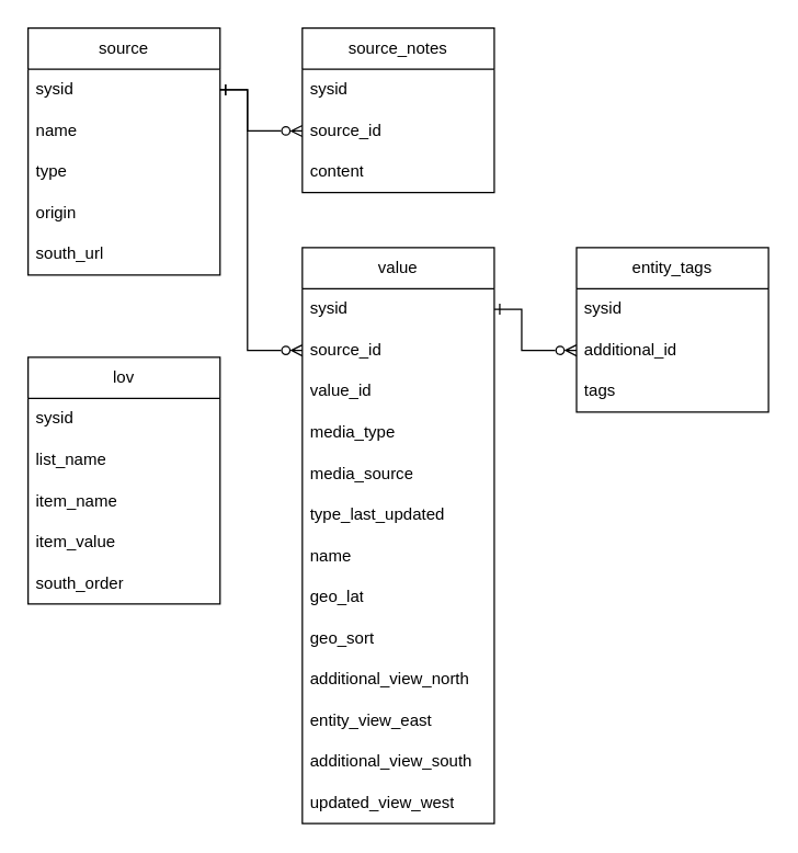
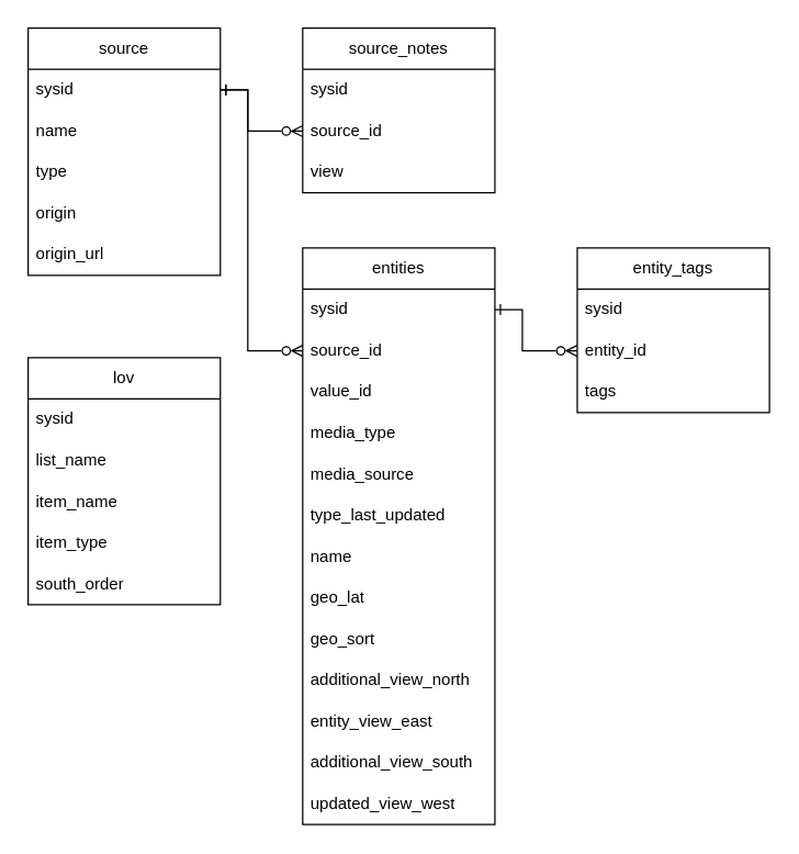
  <mxCell id="0" />
  <mxCell id="1" parent="0" />
  <mxCell id="2" value="source" style="swimlane;fontStyle=0;childLayout=stackLayout;horizontal=1;startSize=30;horizontalStack=0;resizeParent=1;resizeParentMax=0;resizeLast=0;collapsible=1;marginBottom=0;whiteSpace=wrap;html=1;" vertex="1" parent="1"><mxGeometry x="20" y="20" width="140" height="180" as="geometry" /></mxCell>
  <mxCell id="3" value="sysid" style="text;strokeColor=none;fillColor=none;align=left;verticalAlign=middle;spacingLeft=4;spacingRight=4;overflow=hidden;points=[[0,0.5],[1,0.5]];portConstraint=eastwest;rotatable=0;whiteSpace=wrap;html=1;" vertex="1" parent="2"><mxGeometry y="30" width="140" height="30" as="geometry" /></mxCell>
  <mxCell id="4" value="name" style="text;strokeColor=none;fillColor=none;align=left;verticalAlign=middle;spacingLeft=4;spacingRight=4;overflow=hidden;points=[[0,0.5],[1,0.5]];portConstraint=eastwest;rotatable=0;whiteSpace=wrap;html=1;" vertex="1" parent="2"><mxGeometry y="60" width="140" height="30" as="geometry" /></mxCell>
  <mxCell id="5" value="type" style="text;strokeColor=none;fillColor=none;align=left;verticalAlign=middle;spacingLeft=4;spacingRight=4;overflow=hidden;points=[[0,0.5],[1,0.5]];portConstraint=eastwest;rotatable=0;whiteSpace=wrap;html=1;" vertex="1" parent="2"><mxGeometry y="90" width="140" height="30" as="geometry" /></mxCell>
  <mxCell id="6" value="origin" style="text;strokeColor=none;fillColor=none;align=left;verticalAlign=middle;spacingLeft=4;spacingRight=4;overflow=hidden;points=[[0,0.5],[1,0.5]];portConstraint=eastwest;rotatable=0;whiteSpace=wrap;html=1;" vertex="1" parent="2"><mxGeometry y="120" width="140" height="30" as="geometry" /></mxCell>
- <mxCell id="7" value="south_url" style="text;strokeColor=none;fillColor=none;align=left;verticalAlign=middle;spacingLeft=4;spacingRight=4;overflow=hidden;points=[[0,0.5],[1,0.5]];portConstraint=eastwest;rotatable=0;whiteSpace=wrap;html=1;" vertex="1" parent="2"><mxGeometry y="150" width="140" height="30" as="geometry" /></mxCell>
+ <mxCell id="7" value="origin_url" style="text;strokeColor=none;fillColor=none;align=left;verticalAlign=middle;spacingLeft=4;spacingRight=4;overflow=hidden;points=[[0,0.5],[1,0.5]];portConstraint=eastwest;rotatable=0;whiteSpace=wrap;html=1;" vertex="1" parent="2"><mxGeometry y="150" width="140" height="30" as="geometry" /></mxCell>
  <mxCell id="8" value="source_notes" style="swimlane;fontStyle=0;childLayout=stackLayout;horizontal=1;startSize=30;horizontalStack=0;resizeParent=1;resizeParentMax=0;resizeLast=0;collapsible=1;marginBottom=0;whiteSpace=wrap;html=1;" vertex="1" parent="1"><mxGeometry x="220" y="20" width="140" height="120" as="geometry" /></mxCell>
  <mxCell id="9" value="sysid" style="text;strokeColor=none;fillColor=none;align=left;verticalAlign=middle;spacingLeft=4;spacingRight=4;overflow=hidden;points=[[0,0.5],[1,0.5]];portConstraint=eastwest;rotatable=0;whiteSpace=wrap;html=1;" vertex="1" parent="8"><mxGeometry y="30" width="140" height="30" as="geometry" /></mxCell>
  <mxCell id="10" value="source_id" style="text;strokeColor=none;fillColor=none;align=left;verticalAlign=middle;spacingLeft=4;spacingRight=4;overflow=hidden;points=[[0,0.5],[1,0.5]];portConstraint=eastwest;rotatable=0;whiteSpace=wrap;html=1;" vertex="1" parent="8"><mxGeometry y="60" width="140" height="30" as="geometry" /></mxCell>
- <mxCell id="11" value="content" style="text;strokeColor=none;fillColor=none;align=left;verticalAlign=middle;spacingLeft=4;spacingRight=4;overflow=hidden;points=[[0,0.5],[1,0.5]];portConstraint=eastwest;rotatable=0;whiteSpace=wrap;html=1;" vertex="1" parent="8"><mxGeometry y="90" width="140" height="30" as="geometry" /></mxCell>
+ <mxCell id="11" value="view" style="text;strokeColor=none;fillColor=none;align=left;verticalAlign=middle;spacingLeft=4;spacingRight=4;overflow=hidden;points=[[0,0.5],[1,0.5]];portConstraint=eastwest;rotatable=0;whiteSpace=wrap;html=1;" vertex="1" parent="8"><mxGeometry y="90" width="140" height="30" as="geometry" /></mxCell>
  <mxCell id="12" style="edgeStyle=orthogonalEdgeStyle;rounded=0;orthogonalLoop=1;jettySize=auto;html=1;entryX=0;entryY=0.5;entryDx=0;entryDy=0;startArrow=ERone;startFill=0;endArrow=ERzeroToMany;endFill=0;" edge="1" parent="1" source="3" target="10"><mxGeometry relative="1" as="geometry"><Array as="points"><mxPoint x="180" y="65" /><mxPoint x="180" y="95" /></Array></mxGeometry></mxCell>
- <mxCell id="13" value="value" style="swimlane;fontStyle=0;childLayout=stackLayout;horizontal=1;startSize=30;horizontalStack=0;resizeParent=1;resizeParentMax=0;resizeLast=0;collapsible=1;marginBottom=0;whiteSpace=wrap;html=1;" vertex="1" parent="1"><mxGeometry x="220" y="180" width="140" height="420" as="geometry" /></mxCell>
+ <mxCell id="13" value="entities" style="swimlane;fontStyle=0;childLayout=stackLayout;horizontal=1;startSize=30;horizontalStack=0;resizeParent=1;resizeParentMax=0;resizeLast=0;collapsible=1;marginBottom=0;whiteSpace=wrap;html=1;" vertex="1" parent="1"><mxGeometry x="220" y="180" width="140" height="420" as="geometry" /></mxCell>
  <mxCell id="14" value="sysid" style="text;strokeColor=none;fillColor=none;align=left;verticalAlign=middle;spacingLeft=4;spacingRight=4;overflow=hidden;points=[[0,0.5],[1,0.5]];portConstraint=eastwest;rotatable=0;whiteSpace=wrap;html=1;" vertex="1" parent="13"><mxGeometry y="30" width="140" height="30" as="geometry" /></mxCell>
  <mxCell id="15" value="source_id" style="text;strokeColor=none;fillColor=none;align=left;verticalAlign=middle;spacingLeft=4;spacingRight=4;overflow=hidden;points=[[0,0.5],[1,0.5]];portConstraint=eastwest;rotatable=0;whiteSpace=wrap;html=1;" vertex="1" parent="13"><mxGeometry y="60" width="140" height="30" as="geometry" /></mxCell>
  <mxCell id="16" value="value_id" style="text;strokeColor=none;fillColor=none;align=left;verticalAlign=middle;spacingLeft=4;spacingRight=4;overflow=hidden;points=[[0,0.5],[1,0.5]];portConstraint=eastwest;rotatable=0;whiteSpace=wrap;html=1;" vertex="1" parent="13"><mxGeometry y="90" width="140" height="30" as="geometry" /></mxCell>
  <mxCell id="17" value="media_type" style="text;strokeColor=none;fillColor=none;align=left;verticalAlign=middle;spacingLeft=4;spacingRight=4;overflow=hidden;points=[[0,0.5],[1,0.5]];portConstraint=eastwest;rotatable=0;whiteSpace=wrap;html=1;" vertex="1" parent="13"><mxGeometry y="120" width="140" height="30" as="geometry" /></mxCell>
  <mxCell id="18" value="media_source" style="text;strokeColor=none;fillColor=none;align=left;verticalAlign=middle;spacingLeft=4;spacingRight=4;overflow=hidden;points=[[0,0.5],[1,0.5]];portConstraint=eastwest;rotatable=0;whiteSpace=wrap;html=1;" vertex="1" parent="13"><mxGeometry y="150" width="140" height="30" as="geometry" /></mxCell>
  <mxCell id="19" value="type_last_updated" style="text;strokeColor=none;fillColor=none;align=left;verticalAlign=middle;spacingLeft=4;spacingRight=4;overflow=hidden;points=[[0,0.5],[1,0.5]];portConstraint=eastwest;rotatable=0;whiteSpace=wrap;html=1;" vertex="1" parent="13"><mxGeometry y="180" width="140" height="30" as="geometry" /></mxCell>
  <mxCell id="20" value="name" style="text;strokeColor=none;fillColor=none;align=left;verticalAlign=middle;spacingLeft=4;spacingRight=4;overflow=hidden;points=[[0,0.5],[1,0.5]];portConstraint=eastwest;rotatable=0;whiteSpace=wrap;html=1;" vertex="1" parent="13"><mxGeometry y="210" width="140" height="30" as="geometry" /></mxCell>
  <mxCell id="21" value="geo_lat" style="text;strokeColor=none;fillColor=none;align=left;verticalAlign=middle;spacingLeft=4;spacingRight=4;overflow=hidden;points=[[0,0.5],[1,0.5]];portConstraint=eastwest;rotatable=0;whiteSpace=wrap;html=1;" vertex="1" parent="13"><mxGeometry y="240" width="140" height="30" as="geometry" /></mxCell>
  <mxCell id="22" value="geo_sort" style="text;strokeColor=none;fillColor=none;align=left;verticalAlign=middle;spacingLeft=4;spacingRight=4;overflow=hidden;points=[[0,0.5],[1,0.5]];portConstraint=eastwest;rotatable=0;whiteSpace=wrap;html=1;" vertex="1" parent="13"><mxGeometry y="270" width="140" height="30" as="geometry" /></mxCell>
  <mxCell id="23" value="additional_view_north" style="text;strokeColor=none;fillColor=none;align=left;verticalAlign=middle;spacingLeft=4;spacingRight=4;overflow=hidden;points=[[0,0.5],[1,0.5]];portConstraint=eastwest;rotatable=0;whiteSpace=wrap;html=1;" vertex="1" parent="13"><mxGeometry y="300" width="140" height="30" as="geometry" /></mxCell>
  <mxCell id="24" value="entity_view_east" style="text;strokeColor=none;fillColor=none;align=left;verticalAlign=middle;spacingLeft=4;spacingRight=4;overflow=hidden;points=[[0,0.5],[1,0.5]];portConstraint=eastwest;rotatable=0;whiteSpace=wrap;html=1;" vertex="1" parent="13"><mxGeometry y="330" width="140" height="30" as="geometry" /></mxCell>
  <mxCell id="25" value="additional_view_south" style="text;strokeColor=none;fillColor=none;align=left;verticalAlign=middle;spacingLeft=4;spacingRight=4;overflow=hidden;points=[[0,0.5],[1,0.5]];portConstraint=eastwest;rotatable=0;whiteSpace=wrap;html=1;" vertex="1" parent="13"><mxGeometry y="360" width="140" height="30" as="geometry" /></mxCell>
  <mxCell id="26" value="updated_view_west" style="text;strokeColor=none;fillColor=none;align=left;verticalAlign=middle;spacingLeft=4;spacingRight=4;overflow=hidden;points=[[0,0.5],[1,0.5]];portConstraint=eastwest;rotatable=0;whiteSpace=wrap;html=1;" vertex="1" parent="13"><mxGeometry y="390" width="140" height="30" as="geometry" /></mxCell>
  <mxCell id="27" style="edgeStyle=orthogonalEdgeStyle;rounded=0;orthogonalLoop=1;jettySize=auto;html=1;startArrow=ERone;startFill=0;endArrow=ERzeroToMany;endFill=0;exitX=1;exitY=0.5;exitDx=0;exitDy=0;entryX=0;entryY=0.5;entryDx=0;entryDy=0;" edge="1" parent="1" source="3" target="15"><mxGeometry relative="1" as="geometry"><mxPoint x="170" y="75" as="sourcePoint" /><mxPoint x="190" y="170" as="targetPoint" /><Array as="points"><mxPoint x="180" y="65" /><mxPoint x="180" y="255" /></Array></mxGeometry></mxCell>
  <mxCell id="28" value="entity_tags" style="swimlane;fontStyle=0;childLayout=stackLayout;horizontal=1;startSize=30;horizontalStack=0;resizeParent=1;resizeParentMax=0;resizeLast=0;collapsible=1;marginBottom=0;whiteSpace=wrap;html=1;" vertex="1" parent="1"><mxGeometry x="420" y="180" width="140" height="120" as="geometry" /></mxCell>
  <mxCell id="29" value="sysid" style="text;strokeColor=none;fillColor=none;align=left;verticalAlign=middle;spacingLeft=4;spacingRight=4;overflow=hidden;points=[[0,0.5],[1,0.5]];portConstraint=eastwest;rotatable=0;whiteSpace=wrap;html=1;" vertex="1" parent="28"><mxGeometry y="30" width="140" height="30" as="geometry" /></mxCell>
- <mxCell id="30" value="additional_id" style="text;strokeColor=none;fillColor=none;align=left;verticalAlign=middle;spacingLeft=4;spacingRight=4;overflow=hidden;points=[[0,0.5],[1,0.5]];portConstraint=eastwest;rotatable=0;whiteSpace=wrap;html=1;" vertex="1" parent="28"><mxGeometry y="60" width="140" height="30" as="geometry" /></mxCell>
+ <mxCell id="30" value="entity_id" style="text;strokeColor=none;fillColor=none;align=left;verticalAlign=middle;spacingLeft=4;spacingRight=4;overflow=hidden;points=[[0,0.5],[1,0.5]];portConstraint=eastwest;rotatable=0;whiteSpace=wrap;html=1;" vertex="1" parent="28"><mxGeometry y="60" width="140" height="30" as="geometry" /></mxCell>
  <mxCell id="31" value="tags" style="text;strokeColor=none;fillColor=none;align=left;verticalAlign=middle;spacingLeft=4;spacingRight=4;overflow=hidden;points=[[0,0.5],[1,0.5]];portConstraint=eastwest;rotatable=0;whiteSpace=wrap;html=1;" vertex="1" parent="28"><mxGeometry y="90" width="140" height="30" as="geometry" /></mxCell>
  <mxCell id="32" style="edgeStyle=orthogonalEdgeStyle;rounded=0;orthogonalLoop=1;jettySize=auto;html=1;startArrow=ERone;startFill=0;endArrow=ERzeroToMany;endFill=0;" edge="1" parent="1" source="14" target="30"><mxGeometry relative="1" as="geometry"><Array as="points"><mxPoint x="380" y="225" /><mxPoint x="380" y="255" /></Array></mxGeometry></mxCell>
  <mxCell id="33" value="lov" style="swimlane;fontStyle=0;childLayout=stackLayout;horizontal=1;startSize=30;horizontalStack=0;resizeParent=1;resizeParentMax=0;resizeLast=0;collapsible=1;marginBottom=0;whiteSpace=wrap;html=1;" vertex="1" parent="1"><mxGeometry x="20" y="260" width="140" height="180" as="geometry" /></mxCell>
  <mxCell id="34" value="sysid" style="text;strokeColor=none;fillColor=none;align=left;verticalAlign=middle;spacingLeft=4;spacingRight=4;overflow=hidden;points=[[0,0.5],[1,0.5]];portConstraint=eastwest;rotatable=0;whiteSpace=wrap;html=1;" vertex="1" parent="33"><mxGeometry y="30" width="140" height="30" as="geometry" /></mxCell>
  <mxCell id="35" value="list_name" style="text;strokeColor=none;fillColor=none;align=left;verticalAlign=middle;spacingLeft=4;spacingRight=4;overflow=hidden;points=[[0,0.5],[1,0.5]];portConstraint=eastwest;rotatable=0;whiteSpace=wrap;html=1;" vertex="1" parent="33"><mxGeometry y="60" width="140" height="30" as="geometry" /></mxCell>
  <mxCell id="36" value="item_name" style="text;strokeColor=none;fillColor=none;align=left;verticalAlign=middle;spacingLeft=4;spacingRight=4;overflow=hidden;points=[[0,0.5],[1,0.5]];portConstraint=eastwest;rotatable=0;whiteSpace=wrap;html=1;" vertex="1" parent="33"><mxGeometry y="90" width="140" height="30" as="geometry" /></mxCell>
- <mxCell id="37" value="item_value" style="text;strokeColor=none;fillColor=none;align=left;verticalAlign=middle;spacingLeft=4;spacingRight=4;overflow=hidden;points=[[0,0.5],[1,0.5]];portConstraint=eastwest;rotatable=0;whiteSpace=wrap;html=1;" vertex="1" parent="33"><mxGeometry y="120" width="140" height="30" as="geometry" /></mxCell>
+ <mxCell id="37" value="item_type" style="text;strokeColor=none;fillColor=none;align=left;verticalAlign=middle;spacingLeft=4;spacingRight=4;overflow=hidden;points=[[0,0.5],[1,0.5]];portConstraint=eastwest;rotatable=0;whiteSpace=wrap;html=1;" vertex="1" parent="33"><mxGeometry y="120" width="140" height="30" as="geometry" /></mxCell>
  <mxCell id="38" value="south_order" style="text;strokeColor=none;fillColor=none;align=left;verticalAlign=middle;spacingLeft=4;spacingRight=4;overflow=hidden;points=[[0,0.5],[1,0.5]];portConstraint=eastwest;rotatable=0;whiteSpace=wrap;html=1;" vertex="1" parent="33"><mxGeometry y="150" width="140" height="30" as="geometry" /></mxCell>
